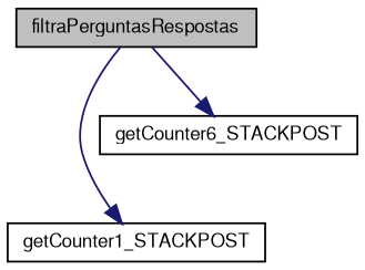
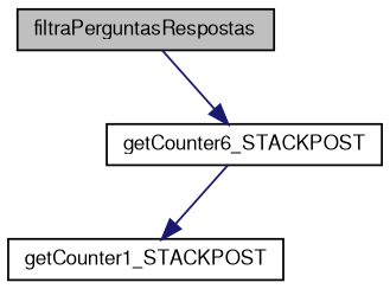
  digraph {
    rankdir=TB
    node [color=black fillcolor=white fontname=FreeSans fontsize=10 shape=record style=filled]
    edge [color=midnightblue fontname=FreeSans fontsize=10 labelfontname=FreeSans labelfontsize=10 style=solid]
    n1 [fillcolor=grey75 fontcolor=black height=0.2 label=filtraPerguntasRespostas width=0.4]
    n2 [height=0.2 label=getCounter1_STACKPOST width=0.4]
    n3 [height=0.2 label=getCounter6_STACKPOST width=0.4]
-   n1 -> n2
+   n3 -> n2
    n1 -> n3
  }
